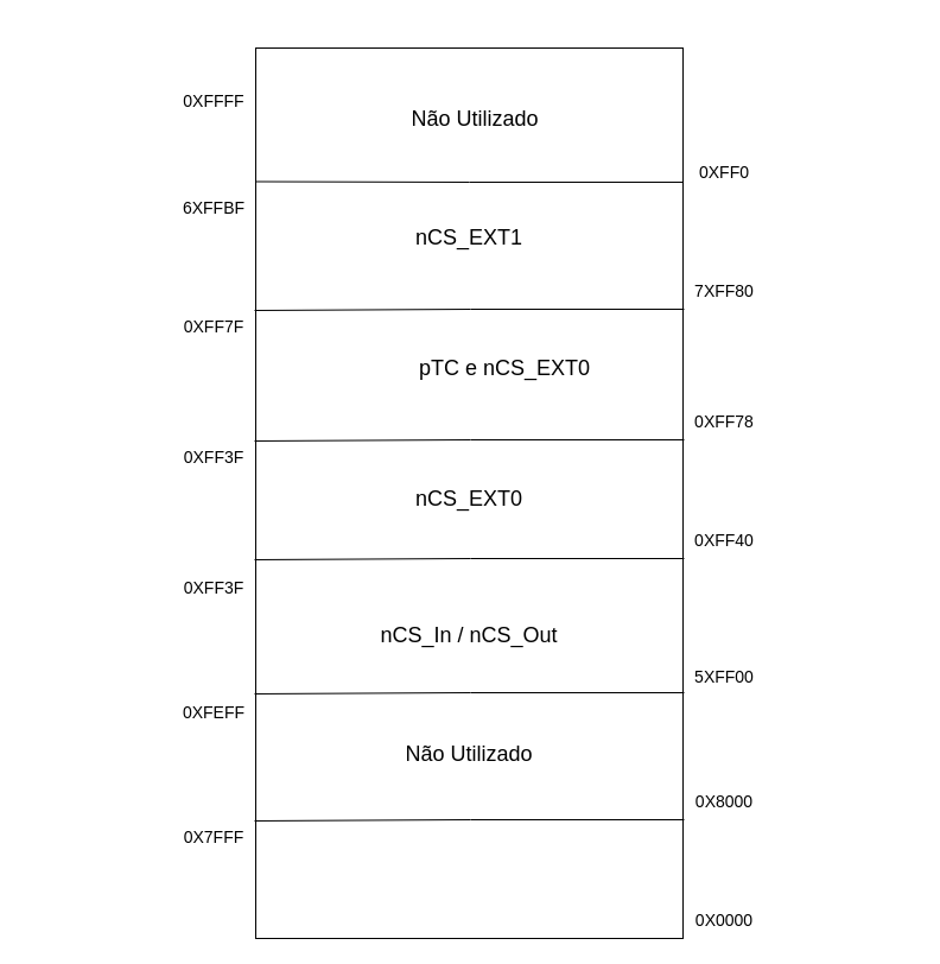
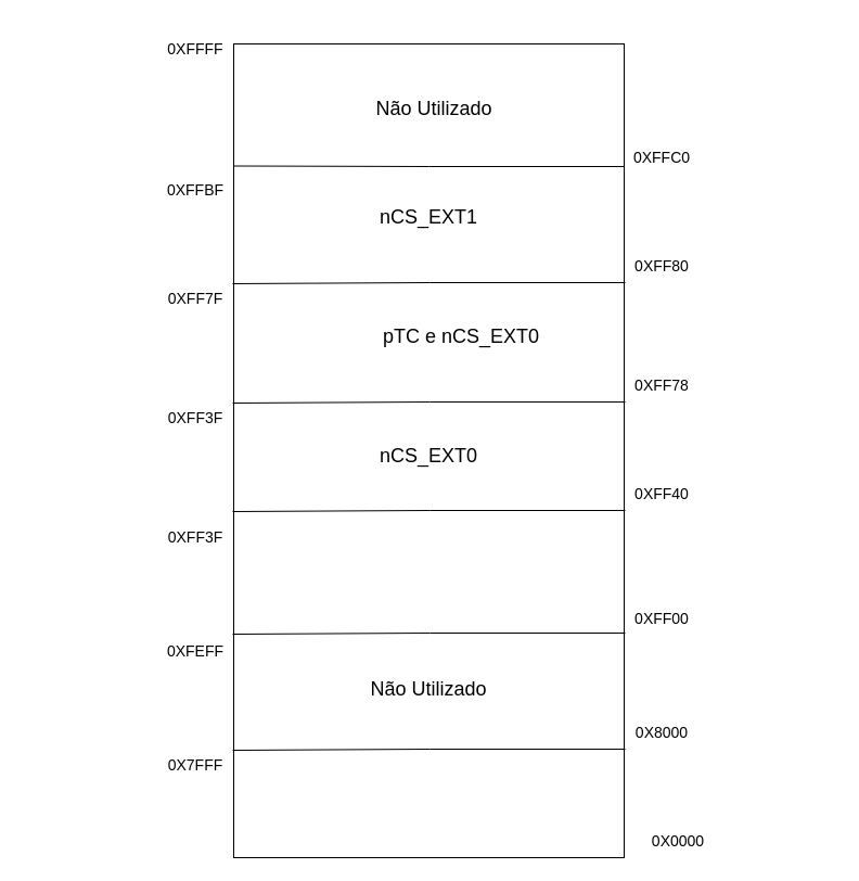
  <mxCell id="0" />
  <mxCell id="1" parent="0" />
  <mxCell id="2" value="" style="rounded=0;whiteSpace=wrap;html=1;rotation=90;" vertex="1" parent="1"><mxGeometry x="20" y="235" width="750" height="360" as="geometry" /></mxCell>
  <mxCell id="3" value="" style="endArrow=none;html=1;rounded=0;exitX=0.15;exitY=1;exitDx=0;exitDy=0;exitPerimeter=0;" edge="1" parent="1" source="2"><mxGeometry width="50" height="50" relative="1" as="geometry"><mxPoint x="205" y="153" as="sourcePoint" /><mxPoint x="575" y="153" as="targetPoint" /><Array as="points"><mxPoint x="395" y="153" /></Array></mxGeometry></mxCell>
  <mxCell id="4" value="" style="endArrow=none;html=1;rounded=0;exitX=0.13;exitY=1.005;exitDx=0;exitDy=0;exitPerimeter=0;" edge="1" parent="1"><mxGeometry width="50" height="50" relative="1" as="geometry"><mxPoint x="214" y="261" as="sourcePoint" /><mxPoint x="576" y="260" as="targetPoint" /><Array as="points"><mxPoint x="396" y="260" /></Array></mxGeometry></mxCell>
  <mxCell id="5" value="" style="endArrow=none;html=1;rounded=0;exitX=0.13;exitY=1.005;exitDx=0;exitDy=0;exitPerimeter=0;" edge="1" parent="1"><mxGeometry width="50" height="50" relative="1" as="geometry"><mxPoint x="214" y="371" as="sourcePoint" /><mxPoint x="576" y="370" as="targetPoint" /><Array as="points"><mxPoint x="396" y="370" /></Array></mxGeometry></mxCell>
  <mxCell id="6" value="" style="endArrow=none;html=1;rounded=0;exitX=0.13;exitY=1.005;exitDx=0;exitDy=0;exitPerimeter=0;" edge="1" parent="1"><mxGeometry width="50" height="50" relative="1" as="geometry"><mxPoint x="214" y="471" as="sourcePoint" /><mxPoint x="576" y="470" as="targetPoint" /><Array as="points"><mxPoint x="396" y="470" /></Array></mxGeometry></mxCell>
  <mxCell id="7" value="" style="endArrow=none;html=1;rounded=0;exitX=0.13;exitY=1.005;exitDx=0;exitDy=0;exitPerimeter=0;" edge="1" parent="1"><mxGeometry width="50" height="50" relative="1" as="geometry"><mxPoint x="214" y="584" as="sourcePoint" /><mxPoint x="576" y="583" as="targetPoint" /><Array as="points"><mxPoint x="396" y="583" /></Array></mxGeometry></mxCell>
  <mxCell id="8" value="" style="endArrow=none;html=1;rounded=0;exitX=0.13;exitY=1.005;exitDx=0;exitDy=0;exitPerimeter=0;" edge="1" parent="1"><mxGeometry width="50" height="50" relative="1" as="geometry"><mxPoint x="214" y="691" as="sourcePoint" /><mxPoint x="576" y="690" as="targetPoint" /><Array as="points"><mxPoint x="396" y="690" /></Array></mxGeometry></mxCell>
  <mxCell id="9" value="&lt;font style=&quot;font-size: 18px;&quot;&gt;Não Utilizado&lt;/font&gt;" style="text;html=1;strokeColor=none;fillColor=none;align=center;verticalAlign=middle;whiteSpace=wrap;rounded=0;" vertex="1" parent="1"><mxGeometry x="285" y="50" width="230" height="100" as="geometry" /></mxCell>
  <mxCell id="10" value="&lt;span style=&quot;font-size: 18px;&quot;&gt;nCS_EXT1&lt;/span&gt;" style="text;html=1;strokeColor=none;fillColor=none;align=center;verticalAlign=middle;whiteSpace=wrap;rounded=0;" vertex="1" parent="1"><mxGeometry x="280" y="150" width="230" height="100" as="geometry" /></mxCell>
  <mxCell id="11" value="&lt;span style=&quot;font-size: 18px;&quot;&gt;pTC e&amp;nbsp;&lt;/span&gt;&lt;font style=&quot;font-size: 18px;&quot;&gt;nCS_EXT0&lt;/font&gt;" style="text;html=1;strokeColor=none;fillColor=none;align=center;verticalAlign=middle;whiteSpace=wrap;rounded=0;" vertex="1" parent="1"><mxGeometry x="310" y="260" width="230" height="100" as="geometry" /></mxCell>
  <mxCell id="12" value="&lt;font style=&quot;font-size: 18px;&quot;&gt;nCS_EXT0&lt;/font&gt;" style="text;html=1;strokeColor=none;fillColor=none;align=center;verticalAlign=middle;whiteSpace=wrap;rounded=0;" vertex="1" parent="1"><mxGeometry x="280" y="370" width="230" height="100" as="geometry" /></mxCell>
- <mxCell id="13" value="&lt;span style=&quot;font-size: 18px;&quot;&gt;nCS_In / nCS_Out&lt;/span&gt;" style="text;html=1;strokeColor=none;fillColor=none;align=center;verticalAlign=middle;whiteSpace=wrap;rounded=0;" vertex="1" parent="1"><mxGeometry x="280" y="485" width="230" height="100" as="geometry" /></mxCell>
  <mxCell id="14" value="&lt;font style=&quot;font-size: 18px;&quot;&gt;Não Utilizado&lt;/font&gt;" style="text;html=1;strokeColor=none;fillColor=none;align=center;verticalAlign=middle;whiteSpace=wrap;rounded=0;" vertex="1" parent="1"><mxGeometry x="280" y="585" width="230" height="100" as="geometry" /></mxCell>
- <mxCell id="15" value="&lt;font style=&quot;font-size: 14px;&quot;&gt;0X0000&lt;/font&gt;" style="text;html=1;strokeColor=none;fillColor=none;align=center;verticalAlign=middle;whiteSpace=wrap;rounded=0;" vertex="1" parent="1"><mxGeometry x="570" y="760" width="80" height="30" as="geometry" /></mxCell>
+ <mxCell id="15" value="&lt;font style=&quot;font-size: 14px;&quot;&gt;0X0000&lt;/font&gt;" style="text;html=1;strokeColor=none;fillColor=none;align=center;verticalAlign=middle;whiteSpace=wrap;rounded=0;" vertex="1" parent="1"><mxGeometry x="585" y="760" width="80" height="30" as="geometry" /></mxCell>
  <mxCell id="16" value="&lt;font style=&quot;font-size: 14px;&quot;&gt;0X7FFF&lt;/font&gt;" style="text;html=1;strokeColor=none;fillColor=none;align=center;verticalAlign=middle;whiteSpace=wrap;rounded=0;" vertex="1" parent="1"><mxGeometry x="140" y="690" width="80" height="30" as="geometry" /></mxCell>
  <mxCell id="17" value="&lt;font style=&quot;font-size: 14px;&quot;&gt;0X8000&lt;/font&gt;" style="text;html=1;strokeColor=none;fillColor=none;align=center;verticalAlign=middle;whiteSpace=wrap;rounded=0;" vertex="1" parent="1"><mxGeometry x="570" y="660" width="80" height="30" as="geometry" /></mxCell>
  <mxCell id="18" value="&lt;font style=&quot;font-size: 14px;&quot;&gt;0XFEFF&lt;/font&gt;" style="text;html=1;strokeColor=none;fillColor=none;align=center;verticalAlign=middle;whiteSpace=wrap;rounded=0;" vertex="1" parent="1"><mxGeometry x="140" y="585" width="80" height="30" as="geometry" /></mxCell>
- <mxCell id="19" value="&lt;font style=&quot;font-size: 14px;&quot;&gt;5XFF00&lt;/font&gt;" style="text;html=1;strokeColor=none;fillColor=none;align=center;verticalAlign=middle;whiteSpace=wrap;rounded=0;" vertex="1" parent="1"><mxGeometry x="570" y="555" width="80" height="30" as="geometry" /></mxCell>
+ <mxCell id="19" value="&lt;font style=&quot;font-size: 14px;&quot;&gt;0XFF00&lt;/font&gt;" style="text;html=1;strokeColor=none;fillColor=none;align=center;verticalAlign=middle;whiteSpace=wrap;rounded=0;" vertex="1" parent="1"><mxGeometry x="570" y="555" width="80" height="30" as="geometry" /></mxCell>
  <mxCell id="20" value="&lt;font style=&quot;font-size: 14px;&quot;&gt;0XFF3F&lt;/font&gt;" style="text;html=1;strokeColor=none;fillColor=none;align=center;verticalAlign=middle;whiteSpace=wrap;rounded=0;" vertex="1" parent="1"><mxGeometry x="140" y="480" width="80" height="30" as="geometry" /></mxCell>
- <mxCell id="21" value="&lt;font style=&quot;font-size: 14px;&quot;&gt;0XFF0&lt;/font&gt;" style="text;html=1;strokeColor=none;fillColor=none;align=center;verticalAlign=middle;whiteSpace=wrap;rounded=0;" vertex="1" parent="1"><mxGeometry x="570" y="130" width="80" height="30" as="geometry" /></mxCell>
- <mxCell id="22" value="&lt;font style=&quot;font-size: 14px;&quot;&gt;0XFFFF&lt;/font&gt;" style="text;html=1;strokeColor=none;fillColor=none;align=center;verticalAlign=middle;whiteSpace=wrap;rounded=0;" vertex="1" parent="1"><mxGeometry x="140" y="60" width="80" height="50" as="geometry" /></mxCell>
+ <mxCell id="21" value="&lt;font style=&quot;font-size: 14px;&quot;&gt;0XFFC0&lt;/font&gt;" style="text;html=1;strokeColor=none;fillColor=none;align=center;verticalAlign=middle;whiteSpace=wrap;rounded=0;" vertex="1" parent="1"><mxGeometry x="570" y="130" width="80" height="30" as="geometry" /></mxCell>
+ <mxCell id="22" value="&lt;font style=&quot;font-size: 14px;&quot;&gt;0XFFFF&lt;/font&gt;" style="text;html=1;strokeColor=none;fillColor=none;align=center;verticalAlign=middle;whiteSpace=wrap;rounded=0;" vertex="1" parent="1"><mxGeometry x="140" y="20" width="80" height="50" as="geometry" /></mxCell>
  <mxCell id="23" value="&lt;font style=&quot;font-size: 14px;&quot;&gt;0XFF3F&lt;/font&gt;" style="text;html=1;strokeColor=none;fillColor=none;align=center;verticalAlign=middle;whiteSpace=wrap;rounded=0;" vertex="1" parent="1"><mxGeometry x="140" y="370" width="80" height="30" as="geometry" /></mxCell>
  <mxCell id="24" value="&lt;font style=&quot;font-size: 14px;&quot;&gt;0XFF40&lt;/font&gt;" style="text;html=1;strokeColor=none;fillColor=none;align=center;verticalAlign=middle;whiteSpace=wrap;rounded=0;" vertex="1" parent="1"><mxGeometry x="570" y="440" width="80" height="30" as="geometry" /></mxCell>
  <mxCell id="25" value="&lt;font style=&quot;font-size: 14px;&quot;&gt;0XFF78&lt;/font&gt;" style="text;html=1;strokeColor=none;fillColor=none;align=center;verticalAlign=middle;whiteSpace=wrap;rounded=0;" vertex="1" parent="1"><mxGeometry x="570" y="340" width="80" height="30" as="geometry" /></mxCell>
- <mxCell id="26" value="&lt;font style=&quot;font-size: 14px;&quot;&gt;7XFF80&lt;/font&gt;" style="text;html=1;strokeColor=none;fillColor=none;align=center;verticalAlign=middle;whiteSpace=wrap;rounded=0;" vertex="1" parent="1"><mxGeometry x="570" y="230" width="80" height="30" as="geometry" /></mxCell>
+ <mxCell id="26" value="&lt;font style=&quot;font-size: 14px;&quot;&gt;0XFF80&lt;/font&gt;" style="text;html=1;strokeColor=none;fillColor=none;align=center;verticalAlign=middle;whiteSpace=wrap;rounded=0;" vertex="1" parent="1"><mxGeometry x="570" y="230" width="80" height="30" as="geometry" /></mxCell>
  <mxCell id="27" value="&lt;font style=&quot;font-size: 14px;&quot;&gt;0XFF7F&lt;/font&gt;" style="text;html=1;strokeColor=none;fillColor=none;align=center;verticalAlign=middle;whiteSpace=wrap;rounded=0;" vertex="1" parent="1"><mxGeometry x="140" y="260" width="80" height="30" as="geometry" /></mxCell>
- <mxCell id="28" value="&lt;font style=&quot;font-size: 14px;&quot;&gt;6XFFBF&lt;/font&gt;" style="text;html=1;strokeColor=none;fillColor=none;align=center;verticalAlign=middle;whiteSpace=wrap;rounded=0;" vertex="1" parent="1"><mxGeometry x="140" y="150" width="80" height="50" as="geometry" /></mxCell>
+ <mxCell id="28" value="&lt;font style=&quot;font-size: 14px;&quot;&gt;0XFFBF&lt;/font&gt;" style="text;html=1;strokeColor=none;fillColor=none;align=center;verticalAlign=middle;whiteSpace=wrap;rounded=0;" vertex="1" parent="1"><mxGeometry x="140" y="150" width="80" height="50" as="geometry" /></mxCell>
